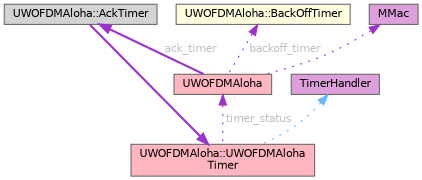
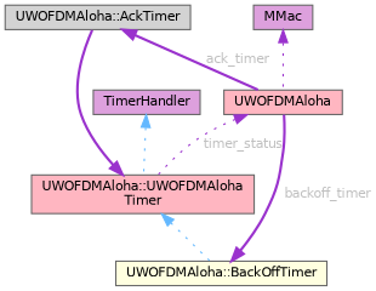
  digraph {
    node [color=gray40 fillcolor=lightpink fontname=Helvetica fontsize=10 shape=box style=filled]
    edge [color=darkorchid3 dir=back fontname=Helvetica fontsize=10 labelfontname=Helvetica labelfontsize=10 style=dotted]
    n1 [fillcolor=lightgrey fontcolor=black height=0.2 label="UWOFDMAloha::AckTimer" width=0.4]
    n2 [height=0.2 label=UWOFDMAloha width=0.4]
    n3 [height=0.2 label="UWOFDMAloha::UWOFDMAloha\lTimer" width=0.4]
    n4 [fillcolor=lightyellow height=0.2 label="UWOFDMAloha::BackOffTimer" width=0.4]
    n5 [fillcolor=plum height=0.2 label=TimerHandler width=0.4]
    n6 [fillcolor=plum height=0.2 label=MMac width=0.4]
    n1 -> n2 [fontcolor=grey label=" ack_timer" style=bold]
    n2 -> n3 [fontcolor=grey label=" timer_status"]
    n3 -> n1 [style=bold]
-   n4 -> n2 [fontcolor=grey label=" backoff_timer"]
+   n3 -> n4 [color=steelblue1]
+   n4 -> n2 [fontcolor=grey label=" backoff_timer" style=bold]
    n5 -> n3 [color=steelblue1]
    n6 -> n2
  }
